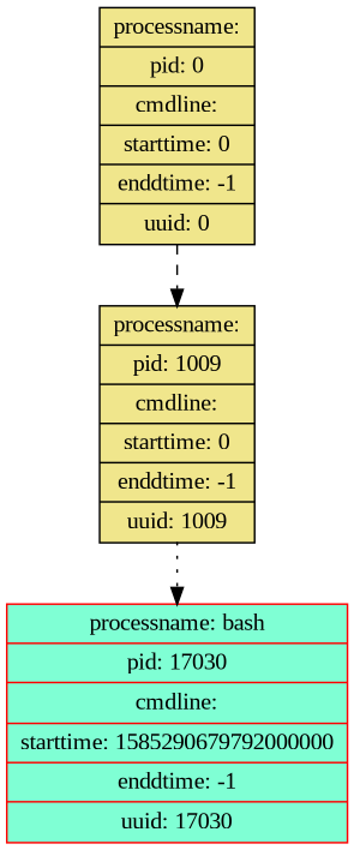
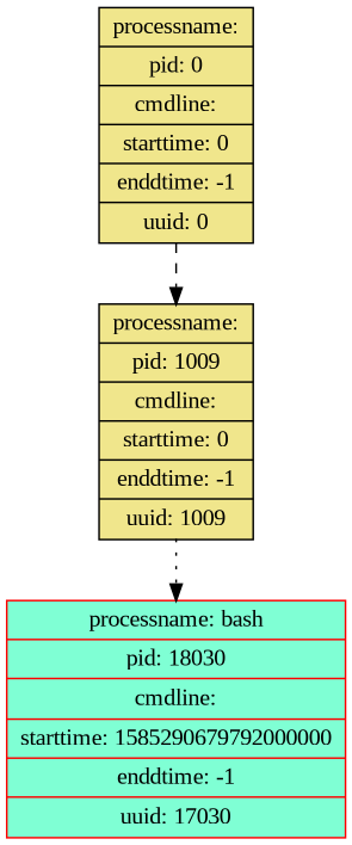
  digraph {
    fontname="Liberation Serif"
    node [shape=record style=filled fillcolor=khaki fontname="Liberation Serif"]
    edge [fontname="Liberation Serif"]
-   n1 [color=red label="{<head>processname: bash | pid: 17030 | cmdline:  | starttime: 1585290679792000000 | enddtime: -1 | uuid: 17030}" fillcolor=aquamarine]
+   n1 [color=red label="{<head>processname: bash | pid: 18030 | cmdline:  | starttime: 1585290679792000000 | enddtime: -1 | uuid: 17030}" fillcolor=aquamarine]
    n2 [label="{<head>processname:  | pid: 1009 | cmdline:  | starttime: 0 | enddtime: -1 | uuid: 1009}"]
    n3 [label="{<head>processname:  | pid: 0 | cmdline:  | starttime: 0 | enddtime: -1 | uuid: 0}"]
    n2 -> n1 [style=dotted]
    n3 -> n2 [style=dashed]
  }
